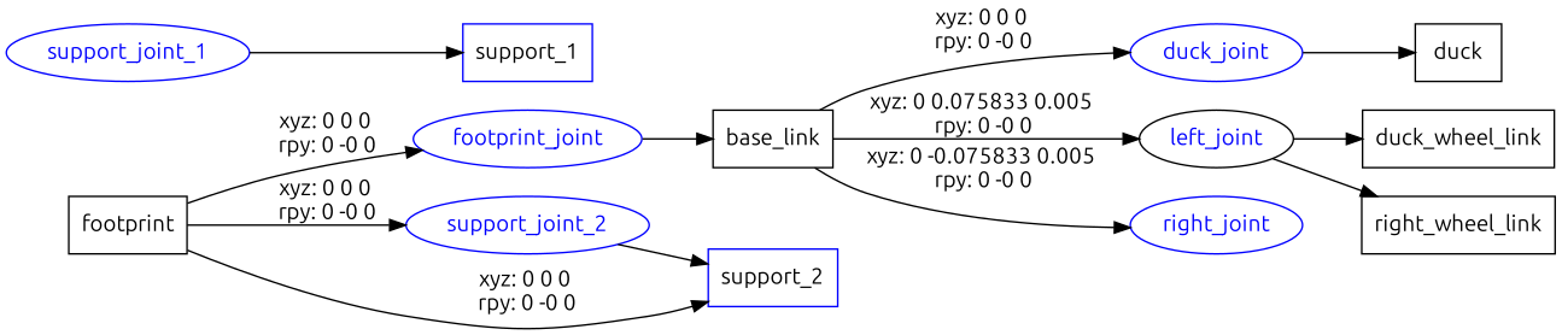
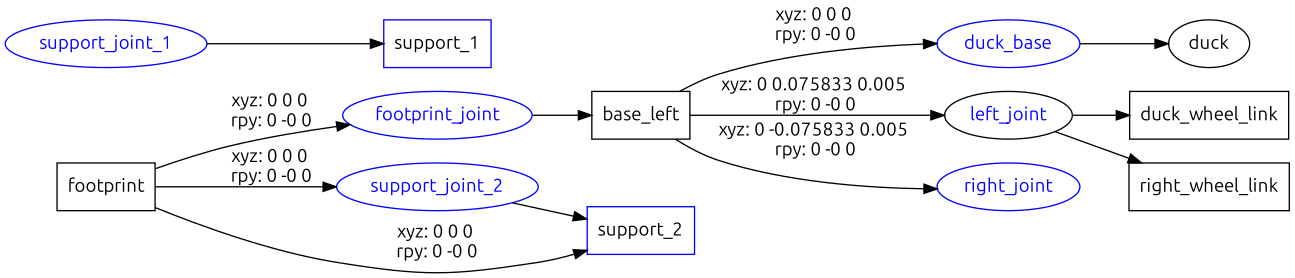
  digraph {
    fontname=Ubuntu
    rankdir=LR
    node [fontname=Ubuntu shape=box color=blue]
    edge [fontname=Ubuntu]
    n1 [label=footprint color=""]
    footprint_joint [fontcolor=blue shape=ellipse]
    support_joint_2 [fontcolor=blue shape=ellipse]
    n4 [label=support_2]
-   n5 [label=base_link color=""]
+   n5 [label=base_left color=""]
    support_joint_1 [fontcolor=blue shape=ellipse]
    n7 [label=support_1]
-   duck_joint [fontcolor=blue shape=ellipse]
+   duck_joint [fontcolor=blue shape=ellipse label=duck_base]
    left_joint [color=black fontcolor=blue shape=ellipse]
    right_joint [fontcolor=blue shape=ellipse]
-   n11 [label=duck color=""]
+   n11 [label=duck shape=ellipse color=""]
    n12 [label=duck_wheel_link color=""]
    n13 [label=right_wheel_link color=""]
    n1 -> footprint_joint [label="xyz: 0 0 0 \nrpy: 0 -0 0"]
    n1 -> support_joint_2 [label="xyz: 0 0 0 \nrpy: 0 -0 0"]
    n1 -> n4 [label="xyz: 0 0 0 \nrpy: 0 -0 0"]
    footprint_joint -> n5
    support_joint_2 -> n4
    n5 -> duck_joint [label="xyz: 0 0 0 \nrpy: 0 -0 0"]
    n5 -> left_joint [label="xyz: 0 0.075833 0.005 \nrpy: 0 -0 0"]
    n5 -> right_joint [label="xyz: 0 -0.075833 0.005 \nrpy: 0 -0 0"]
    support_joint_1 -> n7
    duck_joint -> n11
    left_joint -> n12
    left_joint -> n13
  }
